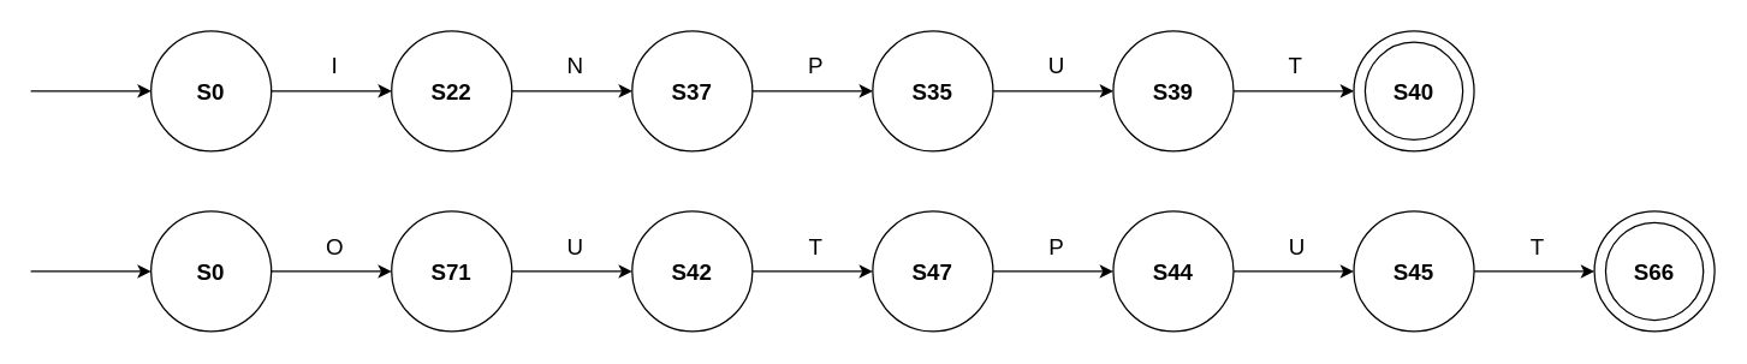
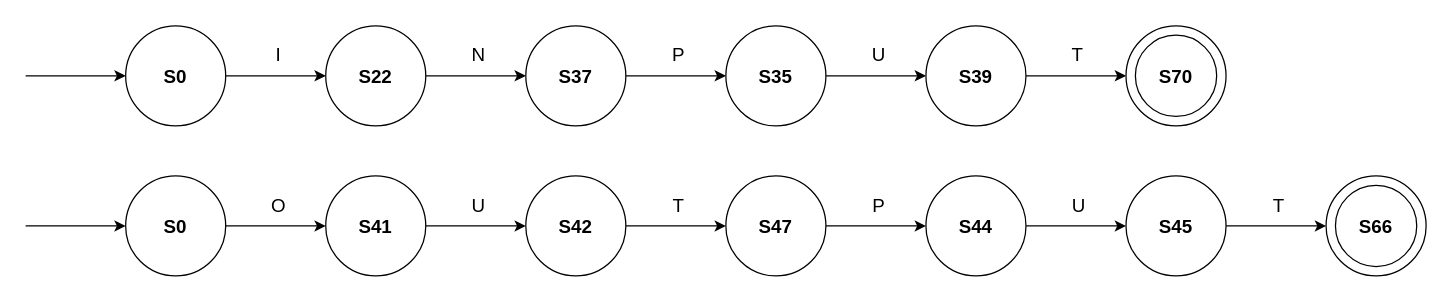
  <mxCell id="0" />
  <mxCell id="1" parent="0" />
  <mxCell id="2" value="" style="ellipse;whiteSpace=wrap;html=1;aspect=fixed;" parent="1" vertex="1"><mxGeometry x="740" y="20" width="80" height="80" as="geometry" /></mxCell>
  <mxCell id="3" value="" style="ellipse;whiteSpace=wrap;html=1;aspect=fixed;" parent="1" vertex="1"><mxGeometry x="580" y="20" width="80" height="80" as="geometry" /></mxCell>
  <mxCell id="4" value="" style="endArrow=classic;html=1;rounded=0;exitX=1;exitY=0.5;exitDx=0;exitDy=0;" parent="1" source="14" edge="1"><mxGeometry width="50" height="50" relative="1" as="geometry"><mxPoint x="540" y="60" as="sourcePoint" /><mxPoint x="580" y="60" as="targetPoint" /></mxGeometry></mxCell>
  <mxCell id="5" value="" style="endArrow=classic;html=1;rounded=0;entryX=0;entryY=0.5;entryDx=0;entryDy=0;exitX=1;exitY=0.5;exitDx=0;exitDy=0;" parent="1" source="3" target="2" edge="1"><mxGeometry width="50" height="50" relative="1" as="geometry"><mxPoint x="670" y="90" as="sourcePoint" /><mxPoint x="790" y="90" as="targetPoint" /></mxGeometry></mxCell>
  <mxCell id="6" value="&lt;b style=&quot;font-size: 15px;&quot;&gt;S35&lt;/b&gt;" style="text;html=1;strokeColor=none;fillColor=none;align=center;verticalAlign=middle;whiteSpace=wrap;rounded=0;fontSize=15;" parent="1" vertex="1"><mxGeometry x="590" y="45" width="60" height="30" as="geometry" /></mxCell>
  <mxCell id="7" value="&lt;b&gt;&lt;font style=&quot;font-size: 15px;&quot;&gt;S39&lt;/font&gt;&lt;/b&gt;" style="text;html=1;strokeColor=none;fillColor=none;align=center;verticalAlign=middle;whiteSpace=wrap;rounded=0;" parent="1" vertex="1"><mxGeometry x="750" y="45" width="60" height="30" as="geometry" /></mxCell>
  <mxCell id="8" value="U" style="text;html=1;strokeColor=none;fillColor=none;align=center;verticalAlign=middle;whiteSpace=wrap;rounded=0;fontSize=15;" parent="1" vertex="1"><mxGeometry x="650" y="27.5" width="105" height="30" as="geometry" /></mxCell>
  <mxCell id="9" value="" style="ellipse;whiteSpace=wrap;html=1;aspect=fixed;" parent="1" vertex="1"><mxGeometry x="900" y="20" width="80" height="80" as="geometry" /></mxCell>
  <mxCell id="10" value="" style="ellipse;whiteSpace=wrap;html=1;aspect=fixed;" parent="1" vertex="1"><mxGeometry x="907.5" y="27.5" width="65" height="65" as="geometry" /></mxCell>
  <mxCell id="11" value="" style="endArrow=classic;html=1;rounded=0;entryX=0;entryY=0.5;entryDx=0;entryDy=0;exitX=1;exitY=0.5;exitDx=0;exitDy=0;" parent="1" target="9" edge="1"><mxGeometry width="50" height="50" relative="1" as="geometry"><mxPoint x="820" y="60" as="sourcePoint" /><mxPoint x="950" y="90" as="targetPoint" /></mxGeometry></mxCell>
- <mxCell id="12" value="&lt;b&gt;&lt;font style=&quot;font-size: 15px;&quot;&gt;S40&lt;/font&gt;&lt;/b&gt;" style="text;html=1;strokeColor=none;fillColor=none;align=center;verticalAlign=middle;whiteSpace=wrap;rounded=0;" parent="1" vertex="1"><mxGeometry x="910" y="45" width="60" height="30" as="geometry" /></mxCell>
+ <mxCell id="12" value="&lt;b&gt;&lt;font style=&quot;font-size: 15px;&quot;&gt;S70&lt;/font&gt;&lt;/b&gt;" style="text;html=1;strokeColor=none;fillColor=none;align=center;verticalAlign=middle;whiteSpace=wrap;rounded=0;" parent="1" vertex="1"><mxGeometry x="910" y="45" width="60" height="30" as="geometry" /></mxCell>
  <mxCell id="13" value="T" style="text;html=1;strokeColor=none;fillColor=none;align=center;verticalAlign=middle;whiteSpace=wrap;rounded=0;fontSize=15;" parent="1" vertex="1"><mxGeometry x="809" y="27.5" width="105" height="30" as="geometry" /></mxCell>
  <mxCell id="14" value="" style="ellipse;whiteSpace=wrap;html=1;aspect=fixed;" parent="1" vertex="1"><mxGeometry x="420" y="20" width="80" height="80" as="geometry" /></mxCell>
  <mxCell id="15" value="" style="endArrow=classic;html=1;rounded=0;entryX=0;entryY=0.5;entryDx=0;entryDy=0;" parent="1" target="14" edge="1"><mxGeometry width="50" height="50" relative="1" as="geometry"><mxPoint x="340" y="60" as="sourcePoint" /><mxPoint x="460" y="60" as="targetPoint" /></mxGeometry></mxCell>
  <mxCell id="16" value="&lt;b style=&quot;font-size: 15px;&quot;&gt;S37&lt;/b&gt;" style="text;html=1;strokeColor=none;fillColor=none;align=center;verticalAlign=middle;whiteSpace=wrap;rounded=0;fontSize=15;" parent="1" vertex="1"><mxGeometry x="430" y="45" width="60" height="30" as="geometry" /></mxCell>
  <mxCell id="17" value="P" style="text;html=1;strokeColor=none;fillColor=none;align=center;verticalAlign=middle;whiteSpace=wrap;rounded=0;fontSize=15;" parent="1" vertex="1"><mxGeometry x="490" y="27.5" width="105" height="30" as="geometry" /></mxCell>
  <mxCell id="18" value="" style="ellipse;whiteSpace=wrap;html=1;aspect=fixed;" parent="1" vertex="1"><mxGeometry x="260" y="20" width="80" height="80" as="geometry" /></mxCell>
  <mxCell id="19" value="&lt;b style=&quot;font-size: 15px;&quot;&gt;S22&lt;/b&gt;" style="text;html=1;strokeColor=none;fillColor=none;align=center;verticalAlign=middle;whiteSpace=wrap;rounded=0;fontSize=15;" parent="1" vertex="1"><mxGeometry x="270" y="45" width="60" height="30" as="geometry" /></mxCell>
  <mxCell id="20" value="N" style="text;html=1;strokeColor=none;fillColor=none;align=center;verticalAlign=middle;whiteSpace=wrap;rounded=0;fontSize=15;" parent="1" vertex="1"><mxGeometry x="330" y="27.5" width="105" height="30" as="geometry" /></mxCell>
  <mxCell id="21" value="" style="endArrow=classic;html=1;rounded=0;entryX=0;entryY=0.5;entryDx=0;entryDy=0;" parent="1" target="18" edge="1"><mxGeometry width="50" height="50" relative="1" as="geometry"><mxPoint x="180" y="60" as="sourcePoint" /><mxPoint x="300" y="60" as="targetPoint" /></mxGeometry></mxCell>
  <mxCell id="22" value="" style="ellipse;whiteSpace=wrap;html=1;aspect=fixed;" parent="1" vertex="1"><mxGeometry x="100" y="20" width="80" height="80" as="geometry" /></mxCell>
  <mxCell id="23" value="" style="endArrow=classic;html=1;rounded=0;entryX=0;entryY=0.5;entryDx=0;entryDy=0;" parent="1" edge="1"><mxGeometry width="50" height="50" relative="1" as="geometry"><mxPoint x="20" y="60" as="sourcePoint" /><mxPoint x="100" y="60" as="targetPoint" /></mxGeometry></mxCell>
  <mxCell id="24" value="&lt;b style=&quot;font-size: 15px;&quot;&gt;S0&lt;/b&gt;" style="text;html=1;strokeColor=none;fillColor=none;align=center;verticalAlign=middle;whiteSpace=wrap;rounded=0;fontSize=15;" parent="1" vertex="1"><mxGeometry x="110" y="45" width="60" height="30" as="geometry" /></mxCell>
  <mxCell id="25" value="I" style="text;html=1;strokeColor=none;fillColor=none;align=center;verticalAlign=middle;whiteSpace=wrap;rounded=0;fontSize=15;" parent="1" vertex="1"><mxGeometry x="170" y="27.5" width="105" height="30" as="geometry" /></mxCell>
  <mxCell id="26" value="" style="ellipse;whiteSpace=wrap;html=1;aspect=fixed;" parent="1" vertex="1"><mxGeometry x="900" y="140" width="80" height="80" as="geometry" /></mxCell>
  <mxCell id="27" value="" style="ellipse;whiteSpace=wrap;html=1;aspect=fixed;" parent="1" vertex="1"><mxGeometry x="740" y="140" width="80" height="80" as="geometry" /></mxCell>
  <mxCell id="28" value="" style="endArrow=classic;html=1;rounded=0;entryX=0;entryY=0.5;entryDx=0;entryDy=0;exitX=1;exitY=0.5;exitDx=0;exitDy=0;" parent="1" source="38" target="27" edge="1"><mxGeometry width="50" height="50" relative="1" as="geometry"><mxPoint y="180" as="sourcePoint" x="700" /><mxPoint x="780" y="180" as="targetPoint" /></mxGeometry></mxCell>
  <mxCell id="29" value="" style="endArrow=classic;html=1;rounded=0;entryX=0;entryY=0.5;entryDx=0;entryDy=0;exitX=1;exitY=0.5;exitDx=0;exitDy=0;" parent="1" source="27" target="26" edge="1"><mxGeometry width="50" height="50" relative="1" as="geometry"><mxPoint x="830" y="210" as="sourcePoint" /><mxPoint x="950" y="210" as="targetPoint" /></mxGeometry></mxCell>
  <mxCell id="30" value="&lt;b style=&quot;font-size: 15px;&quot;&gt;S44&lt;/b&gt;" style="text;html=1;strokeColor=none;fillColor=none;align=center;verticalAlign=middle;whiteSpace=wrap;rounded=0;fontSize=15;" parent="1" vertex="1"><mxGeometry x="750" y="165" width="60" height="30" as="geometry" /></mxCell>
  <mxCell id="31" value="&lt;b&gt;&lt;font style=&quot;font-size: 15px;&quot;&gt;S45&lt;/font&gt;&lt;/b&gt;" style="text;html=1;strokeColor=none;fillColor=none;align=center;verticalAlign=middle;whiteSpace=wrap;rounded=0;" parent="1" vertex="1"><mxGeometry x="910" y="165" width="60" height="30" as="geometry" /></mxCell>
  <mxCell id="32" value="U" style="text;html=1;strokeColor=none;fillColor=none;align=center;verticalAlign=middle;whiteSpace=wrap;rounded=0;fontSize=15;" parent="1" vertex="1"><mxGeometry x="810" y="147.5" width="105" height="30" as="geometry" /></mxCell>
  <mxCell id="33" value="" style="ellipse;whiteSpace=wrap;html=1;aspect=fixed;" parent="1" vertex="1"><mxGeometry x="1060" y="140" width="80" height="80" as="geometry" /></mxCell>
  <mxCell id="34" value="" style="ellipse;whiteSpace=wrap;html=1;aspect=fixed;" parent="1" vertex="1"><mxGeometry x="1067.5" y="147.5" width="65" height="65" as="geometry" /></mxCell>
  <mxCell id="35" value="" style="endArrow=classic;html=1;rounded=0;entryX=0;entryY=0.5;entryDx=0;entryDy=0;exitX=1;exitY=0.5;exitDx=0;exitDy=0;" parent="1" target="33" edge="1"><mxGeometry width="50" height="50" relative="1" as="geometry"><mxPoint x="980" y="180" as="sourcePoint" /><mxPoint x="1110" y="210" as="targetPoint" /></mxGeometry></mxCell>
  <mxCell id="36" value="&lt;b&gt;&lt;font style=&quot;font-size: 15px;&quot;&gt;S66&lt;/font&gt;&lt;/b&gt;" style="text;html=1;strokeColor=none;fillColor=none;align=center;verticalAlign=middle;whiteSpace=wrap;rounded=0;" parent="1" vertex="1"><mxGeometry x="1070" y="165" width="60" height="30" as="geometry" /></mxCell>
  <mxCell id="37" value="T" style="text;html=1;strokeColor=none;fillColor=none;align=center;verticalAlign=middle;whiteSpace=wrap;rounded=0;fontSize=15;" parent="1" vertex="1"><mxGeometry x="970" y="147.5" width="105" height="30" as="geometry" /></mxCell>
  <mxCell id="38" value="" style="ellipse;whiteSpace=wrap;html=1;aspect=fixed;" parent="1" vertex="1"><mxGeometry x="580" y="140" width="80" height="80" as="geometry" /></mxCell>
  <mxCell id="39" value="" style="endArrow=classic;html=1;rounded=0;" parent="1" edge="1"><mxGeometry width="50" height="50" relative="1" as="geometry"><mxPoint x="500" y="180" as="sourcePoint" /><mxPoint x="580" y="180" as="targetPoint" /></mxGeometry></mxCell>
  <mxCell id="40" value="&lt;b style=&quot;font-size: 15px;&quot;&gt;S47&lt;/b&gt;" style="text;html=1;strokeColor=none;fillColor=none;align=center;verticalAlign=middle;whiteSpace=wrap;rounded=0;fontSize=15;" parent="1" vertex="1"><mxGeometry x="590" y="165" width="60" height="30" as="geometry" /></mxCell>
  <mxCell id="41" value="P" style="text;html=1;strokeColor=none;fillColor=none;align=center;verticalAlign=middle;whiteSpace=wrap;rounded=0;fontSize=15;" parent="1" vertex="1"><mxGeometry x="650" y="147.5" width="105" height="30" as="geometry" /></mxCell>
  <mxCell id="42" value="" style="ellipse;whiteSpace=wrap;html=1;aspect=fixed;" parent="1" vertex="1"><mxGeometry x="420" y="140" width="80" height="80" as="geometry" /></mxCell>
  <mxCell id="43" value="&lt;b style=&quot;font-size: 15px;&quot;&gt;S42&lt;/b&gt;" style="text;html=1;strokeColor=none;fillColor=none;align=center;verticalAlign=middle;whiteSpace=wrap;rounded=0;fontSize=15;" parent="1" vertex="1"><mxGeometry x="430" y="165" width="60" height="30" as="geometry" /></mxCell>
  <mxCell id="44" value="T" style="text;html=1;strokeColor=none;fillColor=none;align=center;verticalAlign=middle;whiteSpace=wrap;rounded=0;fontSize=15;" parent="1" vertex="1"><mxGeometry x="490" y="147.5" width="105" height="30" as="geometry" /></mxCell>
  <mxCell id="45" value="" style="endArrow=classic;html=1;rounded=0;" parent="1" edge="1"><mxGeometry width="50" height="50" relative="1" as="geometry"><mxPoint x="340" y="180" as="sourcePoint" /><mxPoint x="420" y="180" as="targetPoint" /></mxGeometry></mxCell>
  <mxCell id="46" value="" style="ellipse;whiteSpace=wrap;html=1;aspect=fixed;" parent="1" vertex="1"><mxGeometry x="260" y="140" width="80" height="80" as="geometry" /></mxCell>
- <mxCell id="47" value="&lt;b style=&quot;font-size: 15px;&quot;&gt;S71&lt;/b&gt;" style="text;html=1;strokeColor=none;fillColor=none;align=center;verticalAlign=middle;whiteSpace=wrap;rounded=0;fontSize=15;" parent="1" vertex="1"><mxGeometry x="270" y="165" width="60" height="30" as="geometry" /></mxCell>
+ <mxCell id="47" value="&lt;b style=&quot;font-size: 15px;&quot;&gt;S41&lt;/b&gt;" style="text;html=1;strokeColor=none;fillColor=none;align=center;verticalAlign=middle;whiteSpace=wrap;rounded=0;fontSize=15;" parent="1" vertex="1"><mxGeometry x="270" y="165" width="60" height="30" as="geometry" /></mxCell>
  <mxCell id="48" value="U" style="text;html=1;strokeColor=none;fillColor=none;align=center;verticalAlign=middle;whiteSpace=wrap;rounded=0;fontSize=15;" parent="1" vertex="1"><mxGeometry x="330" y="147.5" width="105" height="30" as="geometry" /></mxCell>
  <mxCell id="49" value="" style="endArrow=classic;html=1;rounded=0;" parent="1" edge="1"><mxGeometry width="50" height="50" relative="1" as="geometry"><mxPoint x="180" y="180" as="sourcePoint" /><mxPoint x="260" y="180" as="targetPoint" /></mxGeometry></mxCell>
  <mxCell id="50" value="" style="ellipse;whiteSpace=wrap;html=1;aspect=fixed;" parent="1" vertex="1"><mxGeometry x="100" y="140" width="80" height="80" as="geometry" /></mxCell>
  <mxCell id="51" value="" style="endArrow=classic;html=1;rounded=0;entryX=0;entryY=0.5;entryDx=0;entryDy=0;" parent="1" edge="1"><mxGeometry width="50" height="50" relative="1" as="geometry"><mxPoint x="20" y="180" as="sourcePoint" /><mxPoint x="100" y="180" as="targetPoint" /></mxGeometry></mxCell>
  <mxCell id="52" value="&lt;b style=&quot;font-size: 15px;&quot;&gt;S0&lt;/b&gt;" style="text;html=1;strokeColor=none;fillColor=none;align=center;verticalAlign=middle;whiteSpace=wrap;rounded=0;fontSize=15;" parent="1" vertex="1"><mxGeometry x="110" y="165" width="60" height="30" as="geometry" /></mxCell>
  <mxCell id="53" value="O" style="text;html=1;strokeColor=none;fillColor=none;align=center;verticalAlign=middle;whiteSpace=wrap;rounded=0;fontSize=15;" parent="1" vertex="1"><mxGeometry x="170" y="147.5" width="105" height="30" as="geometry" /></mxCell>
